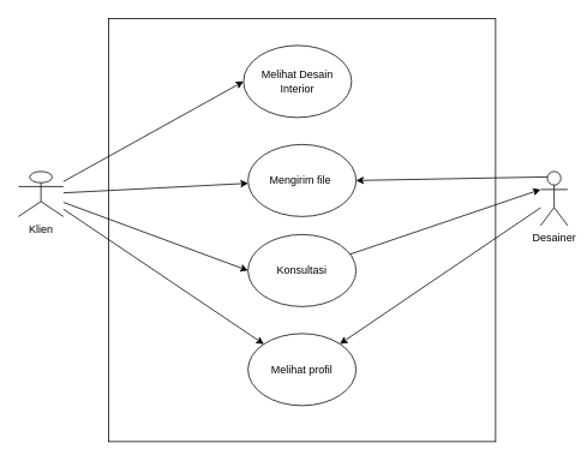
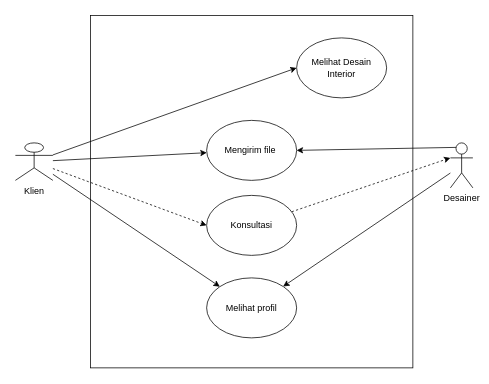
  <mxCell id="0" />
  <mxCell id="1" parent="0" />
  <mxCell id="2" value="" style="rounded=0;whiteSpace=wrap;html=1;" parent="1" vertex="1"><mxGeometry x="120" y="20" width="430" height="470" as="geometry" /></mxCell>
  <mxCell id="3" style="rounded=0;orthogonalLoop=1;jettySize=auto;html=1;entryX=0;entryY=0.5;entryDx=0;entryDy=0;" parent="1" source="7" target="11" edge="1"><mxGeometry relative="1" as="geometry" /></mxCell>
  <mxCell id="4" style="rounded=0;orthogonalLoop=1;jettySize=auto;html=1;" parent="1" source="7" target="12" edge="1"><mxGeometry relative="1" as="geometry" /></mxCell>
- <mxCell id="5" style="rounded=0;orthogonalLoop=1;jettySize=auto;html=1;entryX=0;entryY=0.5;entryDx=0;entryDy=0;" parent="1" source="7" target="14" edge="1"><mxGeometry relative="1" as="geometry" /></mxCell>
+ <mxCell id="5" style="rounded=0;orthogonalLoop=1;jettySize=auto;html=1;entryX=0;entryY=0.5;entryDx=0;entryDy=0;dashed=1;" parent="1" source="7" target="14" edge="1"><mxGeometry relative="1" as="geometry" /></mxCell>
  <mxCell id="6" style="edgeStyle=none;rounded=0;orthogonalLoop=1;jettySize=auto;html=1;entryX=0;entryY=0;entryDx=0;entryDy=0;" parent="1" source="7" target="15" edge="1"><mxGeometry relative="1" as="geometry" /></mxCell>
  <mxCell id="7" value="Klien" style="shape=umlActor;verticalLabelPosition=bottom;verticalAlign=top;html=1;outlineConnect=0;rounded=0;" parent="1" vertex="1"><mxGeometry x="20" y="190" width="50" height="50" as="geometry" /></mxCell>
  <mxCell id="8" style="rounded=0;orthogonalLoop=1;jettySize=auto;html=1;entryX=1;entryY=0.5;entryDx=0;entryDy=0;exitX=0.25;exitY=0.1;exitDx=0;exitDy=0;exitPerimeter=0;" parent="1" source="10" target="12" edge="1"><mxGeometry relative="1" as="geometry" /></mxCell>
  <mxCell id="9" style="rounded=0;orthogonalLoop=1;jettySize=auto;html=1;" parent="1" source="10" target="15" edge="1"><mxGeometry relative="1" as="geometry" /></mxCell>
  <mxCell id="10" value="Desainer" style="shape=umlActor;verticalLabelPosition=bottom;verticalAlign=top;html=1;outlineConnect=0;rounded=0;" parent="1" vertex="1"><mxGeometry x="600" y="190" width="30" height="60" as="geometry" /></mxCell>
- <mxCell id="11" value="Melihat Desain Interior" style="ellipse;whiteSpace=wrap;html=1;rounded=0;" parent="1" vertex="1"><mxGeometry x="270" y="50" width="120" height="80" as="geometry" /></mxCell>
+ <mxCell id="11" value="Melihat Desain Interior" style="ellipse;whiteSpace=wrap;html=1;rounded=0;" parent="1" vertex="1"><mxGeometry x="395" y="50" width="120" height="80" as="geometry" /></mxCell>
  <mxCell id="12" value="Mengirim file&amp;nbsp;" style="ellipse;whiteSpace=wrap;html=1;rounded=0;" parent="1" vertex="1"><mxGeometry x="275" y="160" width="120" height="80" as="geometry" /></mxCell>
- <mxCell id="13" style="rounded=0;orthogonalLoop=1;jettySize=auto;html=1;entryX=0;entryY=0.333;entryDx=0;entryDy=0;entryPerimeter=0;" parent="1" source="14" target="10" edge="1"><mxGeometry relative="1" as="geometry" /></mxCell>
+ <mxCell id="13" style="rounded=0;orthogonalLoop=1;jettySize=auto;html=1;entryX=0;entryY=0.333;entryDx=0;entryDy=0;entryPerimeter=0;dashed=1;" parent="1" source="14" target="10" edge="1"><mxGeometry relative="1" as="geometry" /></mxCell>
  <mxCell id="14" value="Konsultasi" style="ellipse;whiteSpace=wrap;html=1;rounded=0;" parent="1" vertex="1"><mxGeometry x="275" y="260" width="120" height="80" as="geometry" /></mxCell>
  <mxCell id="15" value="Melihat profil" style="ellipse;whiteSpace=wrap;html=1;rounded=0;" parent="1" vertex="1"><mxGeometry x="275" y="370" width="120" height="80" as="geometry" /></mxCell>
